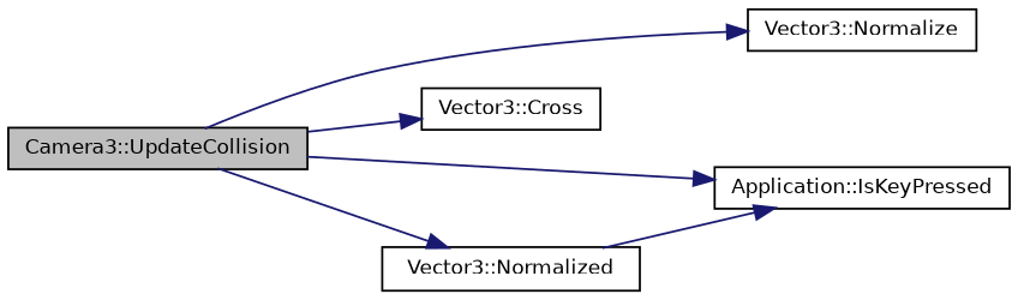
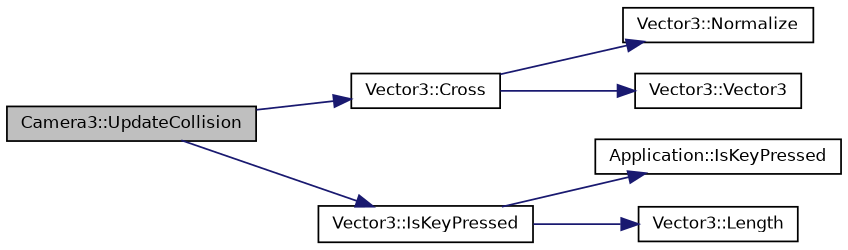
  digraph {
    rankdir=LR
    node [color=black fontname=Helvetica fontsize=10 shape=record]
    edge [color=midnightblue fontname=Helvetica fontsize=10 labelfontname=Helvetica labelfontsize=10 style=solid]
    n1 [fillcolor=grey75 fontcolor=black height=0.2 label="Camera3::UpdateCollision" style=filled width=0.4]
    n2 [height=0.2 label="Vector3::Cross" width=0.4]
    n3 [height=0.2 label="Application::IsKeyPressed" width=0.4]
    n4 [height=0.2 label="Vector3::Normalize" width=0.4]
-   n5 [height=0.2 label="Vector3::Normalized" width=0.4]
+   n5 [height=0.2 label="Vector3::IsKeyPressed" width=0.4]
+   n6 [height=0.2 label="Vector3::Vector3" width=0.4]
+   n7 [height=0.2 label="Vector3::Length" width=0.4]
    n1 -> n2
-   n1 -> n3
-   n1 -> n4
+   n2 -> n4
    n1 -> n5
+   n2 -> n6
    n5 -> n3
+   n5 -> n7
  }
